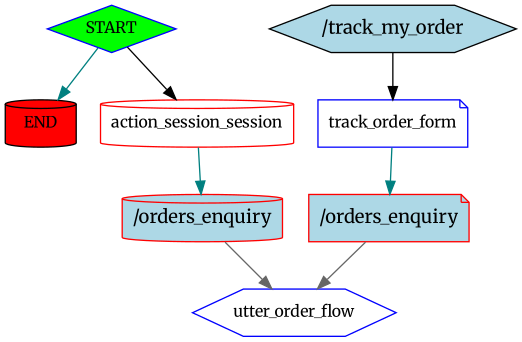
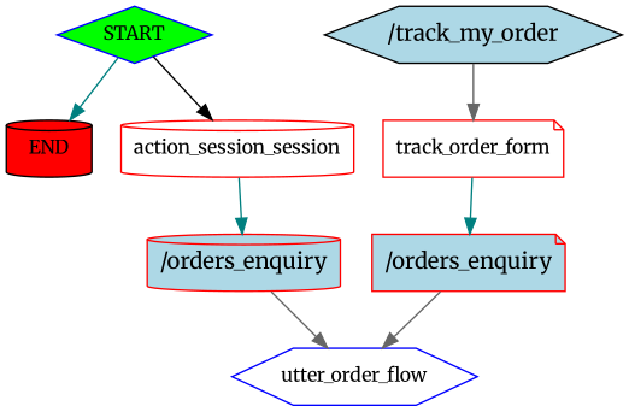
  digraph {
    fontname=Merriweather
    node [color=blue fontname=Merriweather fontsize=12 shape=cylinder style=filled]
    edge [color=teal fontname=Merriweather]
    n1 [fillcolor=green label=START shape=diamond]
    n2 [color=black fillcolor=red label=END]
    n3 [color=red label=action_session_session style=""]
    n4 [color=red fillcolor=lightblue label="/orders_enquiry" fontsize=""]
    n5 [label=utter_order_flow shape=hexagon style=""]
    n6 [color=black fillcolor=lightblue label="/track_my_order" shape=hexagon fontsize=""]
-   n7 [label=track_order_form shape=note style=""]
+   n7 [color=red label=track_order_form shape=note style=""]
    n8 [color=red fillcolor=lightblue label="/orders_enquiry" shape=note fontsize=""]
    n1 -> n2
    n1 -> n3 [color=black]
    n3 -> n4
    n4 -> n5 [color=gray40]
-   n6 -> n7 [color=black]
+   n6 -> n7 [color=gray40]
    n7 -> n8
    n8 -> n5 [color=gray40]
  }
